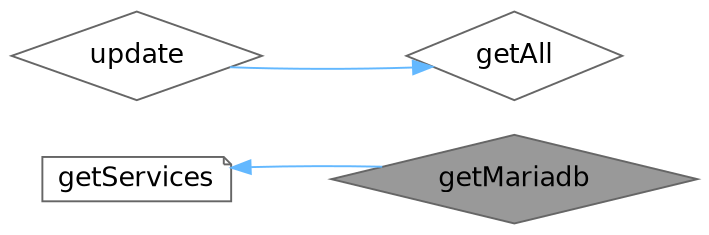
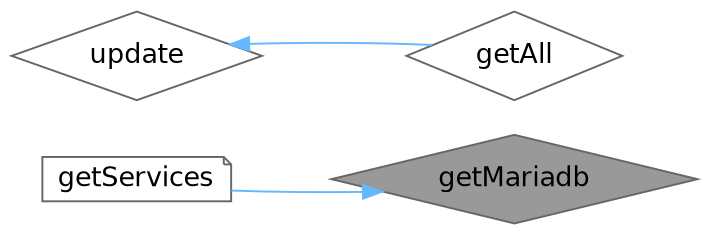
  digraph {
    rankdir=RL
    node [color=grey40 fillcolor=white fontname=Helvetica fontsize=14 shape=diamond style=filled]
    edge [color=steelblue1 dir=back fontname=Helvetica fontsize=14 labelfontname=Helvetica labelfontsize=14 style=solid]
    n1 [color=gray40 fillcolor=grey60 fontcolor=black height=0.2 label=getMariadb width=0.4]
    n2 [height=0.2 label=getServices shape=note width=0.4]
    n3 [height=0.2 label=getAll width=0.4]
    n4 [height=0.2 label=update width=0.4]
-   n2 -> n1
-   n3 -> n4
+   n1 -> n2
+   n4 -> n3
  }
